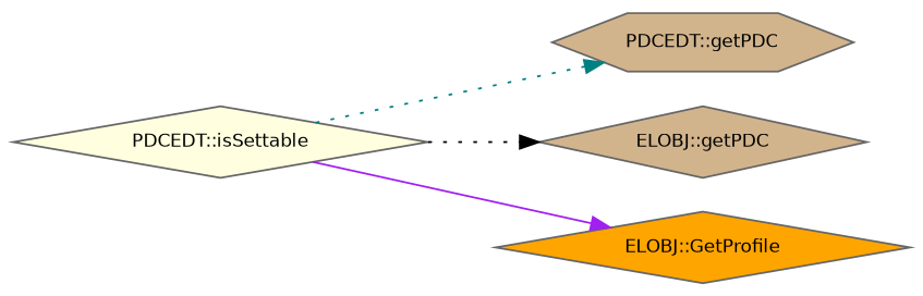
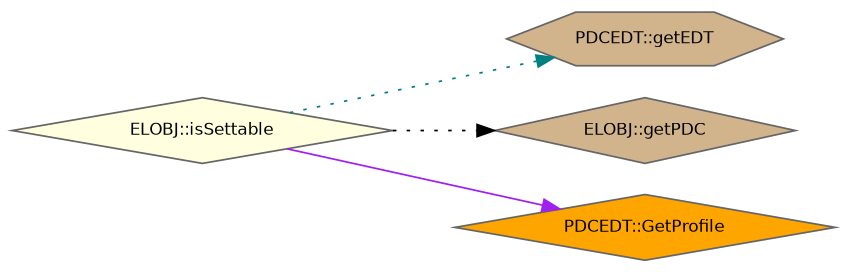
  digraph {
    rankdir=LR
    node [color=grey40 fillcolor=tan fontname=Helvetica fontsize=10 shape=diamond style=filled]
    edge [fontname=Helvetica fontsize=10 labelfontname=Helvetica labelfontsize=10 style=dotted]
-   n1 [color=gray40 fillcolor=lightyellow fontcolor=black height=0.2 label="PDCEDT::isSettable" width=0.4]
-   n2 [height=0.2 label="PDCEDT::getPDC" shape=hexagon width=0.4]
+   n1 [color=gray40 fillcolor=lightyellow fontcolor=black height=0.2 label="ELOBJ::isSettable" width=0.4]
+   n2 [height=0.2 label="PDCEDT::getEDT" shape=hexagon width=0.4]
    n3 [height=0.2 label="ELOBJ::getPDC" width=0.4]
-   n4 [fillcolor=orange height=0.2 label="ELOBJ::GetProfile" width=0.4]
+   n4 [fillcolor=orange height=0.2 label="PDCEDT::GetProfile" width=0.4]
    n1 -> n2 [color=teal]
    n1 -> n3 [color=black]
    n1 -> n4 [color=purple style=solid]
  }
